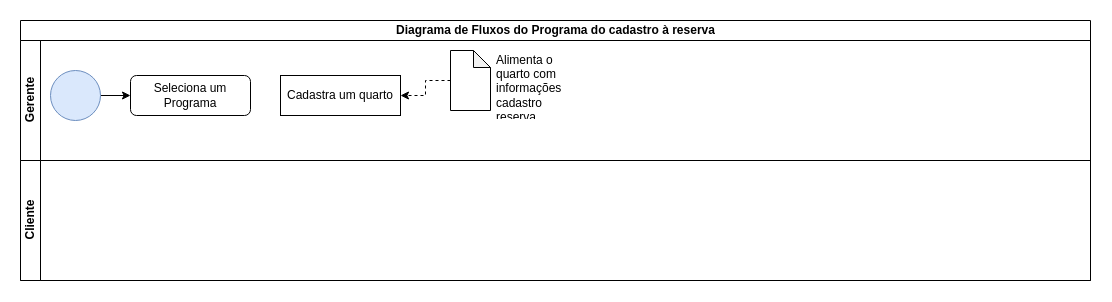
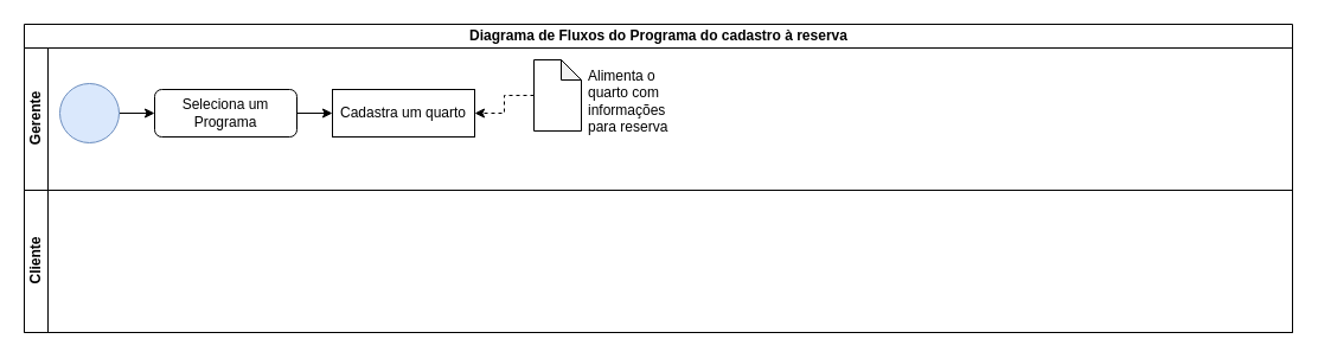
  <mxCell id="0" />
  <mxCell id="1" parent="0" />
  <mxCell id="2" value="Diagrama de Fluxos do Programa do cadastro à reserva" style="swimlane;childLayout=stackLayout;resizeParent=1;resizeParentMax=0;horizontal=1;startSize=20;horizontalStack=0;html=1;" vertex="1" parent="1"><mxGeometry x="20" y="20" width="1070" height="260" as="geometry" /></mxCell>
  <mxCell id="3" value="Gerente" style="swimlane;startSize=20;horizontal=0;html=1;" vertex="1" parent="2"><mxGeometry y="20" width="1070" height="120" as="geometry" /></mxCell>
  <mxCell id="4" style="edgeStyle=orthogonalEdgeStyle;rounded=0;orthogonalLoop=1;jettySize=auto;html=1;exitX=1;exitY=0.5;exitDx=0;exitDy=0;entryX=0;entryY=0.5;entryDx=0;entryDy=0;" edge="1" parent="3" source="5" target="7"><mxGeometry relative="1" as="geometry" /></mxCell>
  <mxCell id="5" value="" style="ellipse;whiteSpace=wrap;html=1;aspect=fixed;fillColor=#dae8fc;strokeColor=#6c8ebf;" vertex="1" parent="3"><mxGeometry x="30" y="30" width="50" height="50" as="geometry" /></mxCell>
+ <mxCell id="6" style="edgeStyle=orthogonalEdgeStyle;rounded=0;orthogonalLoop=1;jettySize=auto;html=1;exitX=1;exitY=0.5;exitDx=0;exitDy=0;entryX=0;entryY=0.5;entryDx=0;entryDy=0;" edge="1" parent="3" source="7" target="8"><mxGeometry relative="1" as="geometry" /></mxCell>
  <mxCell id="7" value="Seleciona um Programa" style="rounded=1;whiteSpace=wrap;html=1;fontSize=12;glass=0;strokeWidth=1;shadow=0;" vertex="1" parent="3"><mxGeometry x="110" y="35" width="120" height="40" as="geometry" /></mxCell>
  <mxCell id="8" value="Cadastra um quarto" style="whiteSpace=wrap;html=1;fontSize=12;glass=0;strokeWidth=1;shadow=0;rounded=0;" vertex="1" parent="3"><mxGeometry x="260" y="35" width="120" height="40" as="geometry" /></mxCell>
  <mxCell id="9" style="edgeStyle=orthogonalEdgeStyle;rounded=0;orthogonalLoop=1;jettySize=auto;html=1;exitX=0;exitY=0.5;exitDx=0;exitDy=0;exitPerimeter=0;entryX=1;entryY=0.5;entryDx=0;entryDy=0;dashed=1;" edge="1" parent="3" source="10" target="8"><mxGeometry relative="1" as="geometry" /></mxCell>
  <mxCell id="10" value="" style="shape=note;whiteSpace=wrap;html=1;backgroundOutline=1;darkOpacity=0.05;size=17;" vertex="1" parent="3"><mxGeometry x="430" y="10" width="40" height="60" as="geometry" /></mxCell>
- <mxCell id="11" value="Alimenta o quarto com informações cadastro reserva" style="text;strokeColor=none;fillColor=none;align=left;verticalAlign=middle;spacingLeft=4;spacingRight=4;overflow=hidden;points=[[0,0.5],[1,0.5]];portConstraint=eastwest;rotatable=0;whiteSpace=wrap;html=1;" vertex="1" parent="3"><mxGeometry x="470" y="10" width="80" height="70" as="geometry" /></mxCell>
+ <mxCell id="11" value="Alimenta o quarto com informações para reserva" style="text;strokeColor=none;fillColor=none;align=left;verticalAlign=middle;spacingLeft=4;spacingRight=4;overflow=hidden;points=[[0,0.5],[1,0.5]];portConstraint=eastwest;rotatable=0;whiteSpace=wrap;html=1;" vertex="1" parent="3"><mxGeometry x="470" y="10" width="80" height="70" as="geometry" /></mxCell>
  <mxCell id="12" value="Cliente" style="swimlane;startSize=20;horizontal=0;html=1;" vertex="1" parent="2"><mxGeometry y="140" width="1070" height="120" as="geometry" /></mxCell>
